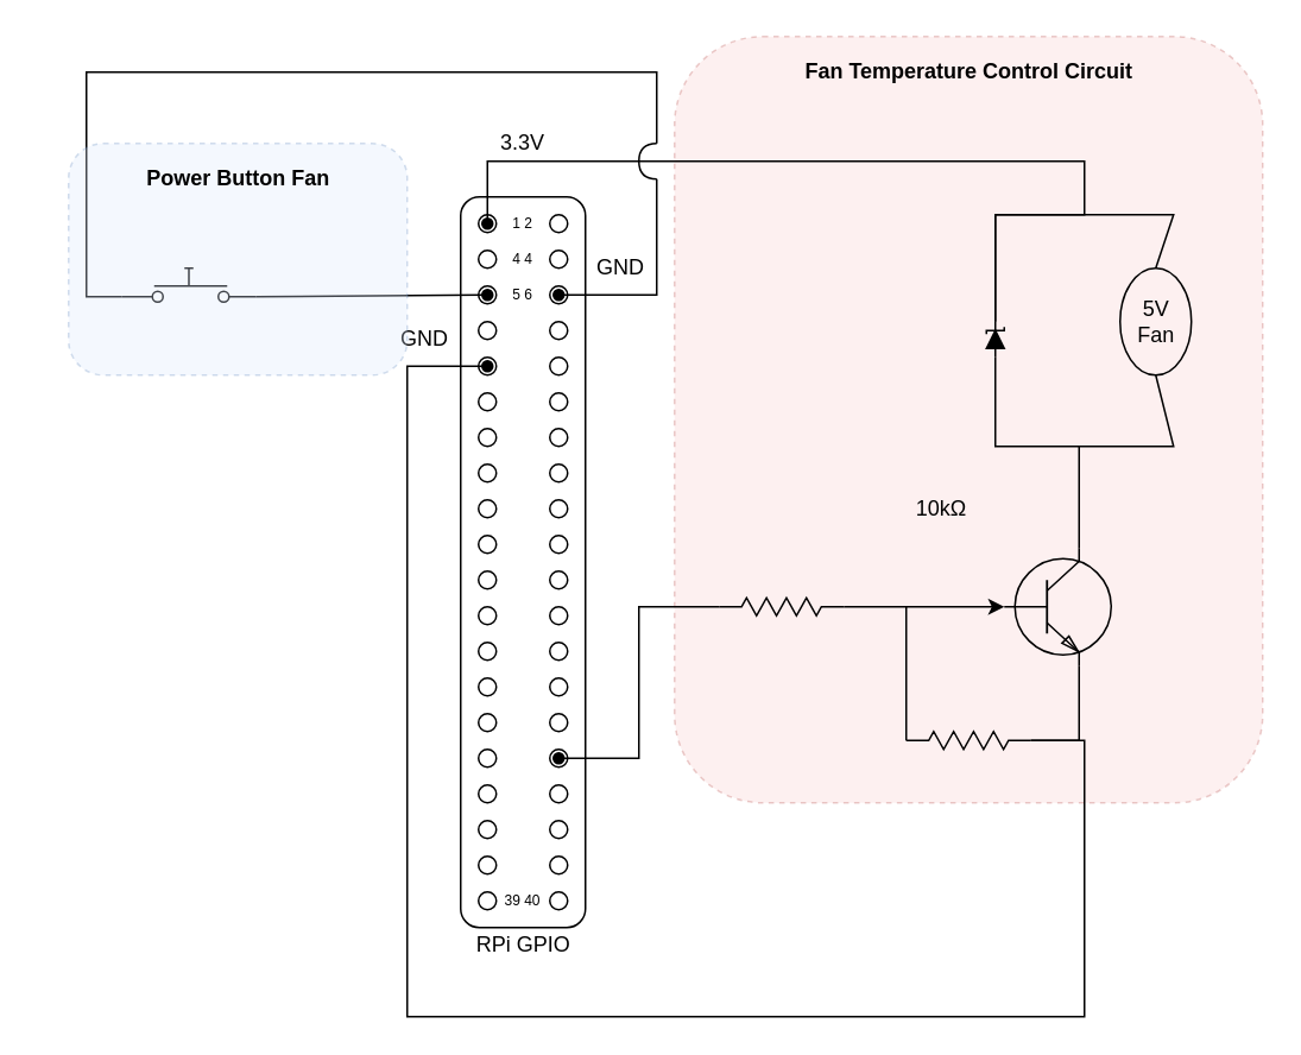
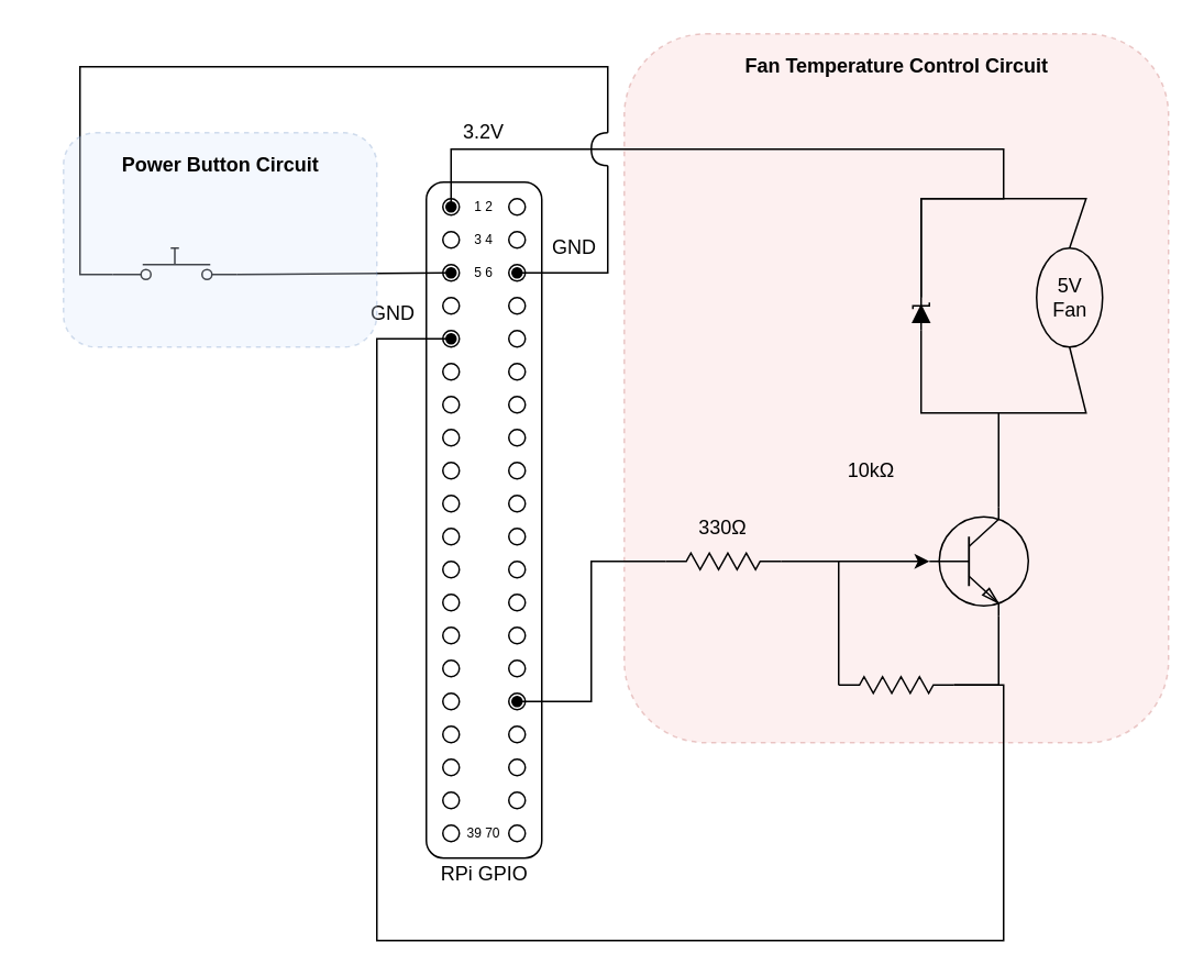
  <mxCell id="0" />
  <mxCell id="1" parent="0" />
  <mxCell id="2" value="" style="rounded=1;whiteSpace=wrap;html=1;dashed=1;opacity=30;fillColor=#f8cecc;strokeColor=#b85450;" vertex="1" parent="1"><mxGeometry x="378" y="20" width="330" height="430" as="geometry" /></mxCell>
  <mxCell id="3" style="edgeStyle=none;rounded=0;orthogonalLoop=1;jettySize=auto;html=1;exitX=0.5;exitY=0;exitDx=0;exitDy=0;entryX=1;entryY=0.5;entryDx=0;entryDy=0;entryPerimeter=0;endArrow=none;endFill=0;" parent="1" source="5" target="12" edge="1"><mxGeometry relative="1" as="geometry"><mxPoint x="658" y="120" as="targetPoint" /><Array as="points"><mxPoint x="658" y="120" /><mxPoint x="558" y="120" /></Array></mxGeometry></mxCell>
  <mxCell id="4" style="edgeStyle=none;rounded=0;orthogonalLoop=1;jettySize=auto;html=1;exitX=0.5;exitY=1;exitDx=0;exitDy=0;endArrow=none;endFill=0;entryX=0;entryY=0.5;entryDx=0;entryDy=0;entryPerimeter=0;" parent="1" source="5" target="12" edge="1"><mxGeometry relative="1" as="geometry"><mxPoint x="658" y="250" as="targetPoint" /><Array as="points"><mxPoint x="658" y="250" /><mxPoint x="558" y="250" /></Array></mxGeometry></mxCell>
  <mxCell id="5" value="&lt;div style=&quot;font-size: 12px&quot;&gt;&lt;font style=&quot;font-size: 12px&quot;&gt;5V&lt;/font&gt;&lt;/div&gt;&lt;div style=&quot;font-size: 12px&quot;&gt;&lt;font style=&quot;font-size: 12px&quot;&gt;Fan&lt;/font&gt;&lt;br&gt;&lt;/div&gt;" style="verticalLabelPosition=middle;shadow=0;dashed=0;align=center;html=1;verticalAlign=middle;strokeWidth=1;shape=ellipse;aspect=fixed;fontSize=35;fillColor=none;" parent="1" vertex="1"><mxGeometry x="628" y="150" width="40" height="60" as="geometry" /></mxCell>
  <mxCell id="6" style="edgeStyle=none;rounded=0;orthogonalLoop=1;jettySize=auto;html=1;exitX=0.7;exitY=0;exitDx=0;exitDy=0;exitPerimeter=0;endArrow=none;endFill=0;" parent="1" source="8" edge="1"><mxGeometry relative="1" as="geometry"><mxPoint x="605" y="250" as="targetPoint" /></mxGeometry></mxCell>
  <mxCell id="7" style="edgeStyle=none;rounded=0;orthogonalLoop=1;jettySize=auto;html=1;exitX=0.7;exitY=1;exitDx=0;exitDy=0;exitPerimeter=0;endArrow=none;endFill=0;entryX=1;entryY=0.5;entryDx=0;entryDy=0;entryPerimeter=0;" parent="1" source="8" target="14" edge="1"><mxGeometry relative="1" as="geometry"><mxPoint x="605" y="480" as="targetPoint" /><Array as="points"><mxPoint x="605" y="415" /></Array></mxGeometry></mxCell>
  <mxCell id="8" value="" style="verticalLabelPosition=bottom;shadow=0;dashed=0;align=center;html=1;verticalAlign=top;shape=mxgraph.electrical.transistors.npn_transistor_1;fillColor=none;" parent="1" vertex="1"><mxGeometry x="563" y="290" width="60" height="100" as="geometry" /></mxCell>
  <mxCell id="9" style="edgeStyle=orthogonalEdgeStyle;rounded=0;orthogonalLoop=1;jettySize=auto;html=1;entryX=0;entryY=0.5;entryDx=0;entryDy=0;entryPerimeter=0;" parent="1" source="10" target="8" edge="1"><mxGeometry relative="1" as="geometry" /></mxCell>
  <mxCell id="10" value="" style="pointerEvents=1;verticalLabelPosition=bottom;shadow=0;dashed=0;align=center;html=1;verticalAlign=top;shape=mxgraph.electrical.resistors.resistor_2;" parent="1" vertex="1"><mxGeometry x="403" y="335" width="70" height="10" as="geometry" /></mxCell>
+ <mxCell id="11" value="330&lt;font size=&quot;1&quot;&gt;&lt;span style=&quot;font-weight: normal&quot;&gt;&lt;font style=&quot;font-size: 12px&quot;&gt;Ω&lt;/font&gt;&lt;/span&gt;&lt;/font&gt;" style="text;html=1;strokeColor=none;fillColor=none;align=center;verticalAlign=middle;whiteSpace=wrap;rounded=0;" parent="1" vertex="1"><mxGeometry x="418" y="310" width="40" height="20" as="geometry" /></mxCell>
  <mxCell id="12" value="" style="pointerEvents=1;fillColor=#000000;verticalLabelPosition=bottom;shadow=0;dashed=0;align=center;html=1;verticalAlign=top;shape=mxgraph.electrical.diodes.zener_diode_1;rotation=-90;" parent="1" vertex="1"><mxGeometry x="548" y="185" width="20" height="10" as="geometry" /></mxCell>
  <mxCell id="13" style="edgeStyle=none;rounded=0;orthogonalLoop=1;jettySize=auto;html=1;endArrow=none;endFill=0;exitX=0;exitY=0.5;exitDx=0;exitDy=0;exitPerimeter=0;" parent="1" source="14" edge="1"><mxGeometry relative="1" as="geometry"><mxPoint x="508" y="340" as="targetPoint" /><mxPoint x="478" y="415" as="sourcePoint" /></mxGeometry></mxCell>
  <mxCell id="14" value="" style="pointerEvents=1;verticalLabelPosition=bottom;shadow=0;dashed=0;align=center;html=1;verticalAlign=top;shape=mxgraph.electrical.resistors.resistor_2;" parent="1" vertex="1"><mxGeometry x="508" y="410" width="70" height="10" as="geometry" /></mxCell>
  <mxCell id="15" value="" style="rounded=1;whiteSpace=wrap;html=1;" vertex="1" parent="1"><mxGeometry x="258" y="110" width="70" height="410" as="geometry" /></mxCell>
  <mxCell id="16" value="" style="ellipse;whiteSpace=wrap;html=1;aspect=fixed;" vertex="1" parent="1"><mxGeometry x="268" y="120" width="10" height="10" as="geometry" /></mxCell>
  <mxCell id="17" value="" style="ellipse;whiteSpace=wrap;html=1;aspect=fixed;" vertex="1" parent="1"><mxGeometry x="308" y="120" width="10" height="10" as="geometry" /></mxCell>
  <mxCell id="18" value="" style="ellipse;whiteSpace=wrap;html=1;aspect=fixed;" vertex="1" parent="1"><mxGeometry x="268" y="140" width="10" height="10" as="geometry" /></mxCell>
  <mxCell id="19" value="" style="ellipse;whiteSpace=wrap;html=1;aspect=fixed;" vertex="1" parent="1"><mxGeometry x="308" y="140" width="10" height="10" as="geometry" /></mxCell>
  <mxCell id="20" value="" style="ellipse;whiteSpace=wrap;html=1;aspect=fixed;" vertex="1" parent="1"><mxGeometry x="268" y="160" width="10" height="10" as="geometry" /></mxCell>
  <mxCell id="21" value="" style="ellipse;whiteSpace=wrap;html=1;aspect=fixed;" vertex="1" parent="1"><mxGeometry x="308" y="160" width="10" height="10" as="geometry" /></mxCell>
  <mxCell id="22" value="" style="ellipse;whiteSpace=wrap;html=1;aspect=fixed;" vertex="1" parent="1"><mxGeometry x="268" y="180" width="10" height="10" as="geometry" /></mxCell>
  <mxCell id="23" value="" style="ellipse;whiteSpace=wrap;html=1;aspect=fixed;" vertex="1" parent="1"><mxGeometry x="308" y="180" width="10" height="10" as="geometry" /></mxCell>
  <mxCell id="24" value="" style="ellipse;whiteSpace=wrap;html=1;aspect=fixed;" vertex="1" parent="1"><mxGeometry x="268" y="200" width="10" height="10" as="geometry" /></mxCell>
  <mxCell id="25" value="" style="ellipse;whiteSpace=wrap;html=1;aspect=fixed;" vertex="1" parent="1"><mxGeometry x="308" y="200" width="10" height="10" as="geometry" /></mxCell>
  <mxCell id="26" value="" style="ellipse;whiteSpace=wrap;html=1;aspect=fixed;" vertex="1" parent="1"><mxGeometry x="268" y="220" width="10" height="10" as="geometry" /></mxCell>
  <mxCell id="27" value="" style="ellipse;whiteSpace=wrap;html=1;aspect=fixed;" vertex="1" parent="1"><mxGeometry x="308" y="220" width="10" height="10" as="geometry" /></mxCell>
  <mxCell id="28" value="" style="ellipse;whiteSpace=wrap;html=1;aspect=fixed;" vertex="1" parent="1"><mxGeometry x="268" y="240" width="10" height="10" as="geometry" /></mxCell>
  <mxCell id="29" value="" style="ellipse;whiteSpace=wrap;html=1;aspect=fixed;" vertex="1" parent="1"><mxGeometry x="308" y="240" width="10" height="10" as="geometry" /></mxCell>
  <mxCell id="30" value="" style="ellipse;whiteSpace=wrap;html=1;aspect=fixed;" vertex="1" parent="1"><mxGeometry x="268" y="260" width="10" height="10" as="geometry" /></mxCell>
  <mxCell id="31" value="" style="ellipse;whiteSpace=wrap;html=1;aspect=fixed;" vertex="1" parent="1"><mxGeometry x="308" y="260" width="10" height="10" as="geometry" /></mxCell>
  <mxCell id="32" value="" style="ellipse;whiteSpace=wrap;html=1;aspect=fixed;" vertex="1" parent="1"><mxGeometry x="268" y="280" width="10" height="10" as="geometry" /></mxCell>
  <mxCell id="33" value="" style="ellipse;whiteSpace=wrap;html=1;aspect=fixed;" vertex="1" parent="1"><mxGeometry x="308" y="280" width="10" height="10" as="geometry" /></mxCell>
  <mxCell id="34" value="" style="ellipse;whiteSpace=wrap;html=1;aspect=fixed;" vertex="1" parent="1"><mxGeometry x="268" y="300" width="10" height="10" as="geometry" /></mxCell>
  <mxCell id="35" value="" style="ellipse;whiteSpace=wrap;html=1;aspect=fixed;" vertex="1" parent="1"><mxGeometry x="308" y="300" width="10" height="10" as="geometry" /></mxCell>
  <mxCell id="36" value="" style="ellipse;whiteSpace=wrap;html=1;aspect=fixed;" vertex="1" parent="1"><mxGeometry x="268" y="320" width="10" height="10" as="geometry" /></mxCell>
  <mxCell id="37" value="" style="ellipse;whiteSpace=wrap;html=1;aspect=fixed;" vertex="1" parent="1"><mxGeometry x="308" y="320" width="10" height="10" as="geometry" /></mxCell>
  <mxCell id="38" value="" style="ellipse;whiteSpace=wrap;html=1;aspect=fixed;" vertex="1" parent="1"><mxGeometry x="268" y="340" width="10" height="10" as="geometry" /></mxCell>
  <mxCell id="39" value="" style="ellipse;whiteSpace=wrap;html=1;aspect=fixed;" vertex="1" parent="1"><mxGeometry x="308" y="340" width="10" height="10" as="geometry" /></mxCell>
  <mxCell id="40" value="" style="ellipse;whiteSpace=wrap;html=1;aspect=fixed;" vertex="1" parent="1"><mxGeometry x="268" y="360" width="10" height="10" as="geometry" /></mxCell>
  <mxCell id="41" value="" style="ellipse;whiteSpace=wrap;html=1;aspect=fixed;" vertex="1" parent="1"><mxGeometry x="308" y="360" width="10" height="10" as="geometry" /></mxCell>
  <mxCell id="42" value="" style="ellipse;whiteSpace=wrap;html=1;aspect=fixed;" vertex="1" parent="1"><mxGeometry x="268" y="380" width="10" height="10" as="geometry" /></mxCell>
  <mxCell id="43" value="" style="ellipse;whiteSpace=wrap;html=1;aspect=fixed;" vertex="1" parent="1"><mxGeometry x="308" y="380" width="10" height="10" as="geometry" /></mxCell>
  <mxCell id="44" value="" style="ellipse;whiteSpace=wrap;html=1;aspect=fixed;" vertex="1" parent="1"><mxGeometry x="268" y="400" width="10" height="10" as="geometry" /></mxCell>
  <mxCell id="45" value="" style="ellipse;whiteSpace=wrap;html=1;aspect=fixed;" vertex="1" parent="1"><mxGeometry x="308" y="400" width="10" height="10" as="geometry" /></mxCell>
  <mxCell id="46" value="" style="ellipse;whiteSpace=wrap;html=1;aspect=fixed;" vertex="1" parent="1"><mxGeometry x="268" y="420" width="10" height="10" as="geometry" /></mxCell>
  <mxCell id="47" value="" style="ellipse;whiteSpace=wrap;html=1;aspect=fixed;" vertex="1" parent="1"><mxGeometry x="308" y="420" width="10" height="10" as="geometry" /></mxCell>
  <mxCell id="48" value="" style="ellipse;whiteSpace=wrap;html=1;aspect=fixed;" vertex="1" parent="1"><mxGeometry x="268" y="440" width="10" height="10" as="geometry" /></mxCell>
  <mxCell id="49" value="" style="ellipse;whiteSpace=wrap;html=1;aspect=fixed;" vertex="1" parent="1"><mxGeometry x="308" y="440" width="10" height="10" as="geometry" /></mxCell>
  <mxCell id="50" value="" style="ellipse;whiteSpace=wrap;html=1;aspect=fixed;" vertex="1" parent="1"><mxGeometry x="268" y="460" width="10" height="10" as="geometry" /></mxCell>
  <mxCell id="51" value="" style="ellipse;whiteSpace=wrap;html=1;aspect=fixed;" vertex="1" parent="1"><mxGeometry x="308" y="460" width="10" height="10" as="geometry" /></mxCell>
  <mxCell id="52" value="" style="ellipse;whiteSpace=wrap;html=1;aspect=fixed;" vertex="1" parent="1"><mxGeometry x="268" y="480" width="10" height="10" as="geometry" /></mxCell>
  <mxCell id="53" value="" style="ellipse;whiteSpace=wrap;html=1;aspect=fixed;" vertex="1" parent="1"><mxGeometry x="308" y="480" width="10" height="10" as="geometry" /></mxCell>
  <mxCell id="54" value="" style="ellipse;whiteSpace=wrap;html=1;aspect=fixed;" vertex="1" parent="1"><mxGeometry x="268" y="500" width="10" height="10" as="geometry" /></mxCell>
  <mxCell id="55" value="" style="ellipse;whiteSpace=wrap;html=1;aspect=fixed;" vertex="1" parent="1"><mxGeometry x="308" y="500" width="10" height="10" as="geometry" /></mxCell>
  <mxCell id="56" style="edgeStyle=none;rounded=0;orthogonalLoop=1;jettySize=auto;html=1;exitX=1;exitY=0.5;exitDx=0;exitDy=0;entryX=1;entryY=0.5;entryDx=0;entryDy=0;endArrow=none;endFill=0;" edge="1" parent="1" target="17"><mxGeometry relative="1" as="geometry"><mxPoint x="318" y="125" as="sourcePoint" /></mxGeometry></mxCell>
  <mxCell id="57" value="&lt;div style=&quot;font-size: 8px&quot; align=&quot;center&quot;&gt;&lt;font style=&quot;font-size: 8px&quot;&gt;1 2&lt;/font&gt;&lt;/div&gt;" style="text;html=1;strokeColor=none;fillColor=none;align=center;verticalAlign=middle;whiteSpace=wrap;rounded=0;" vertex="1" parent="1"><mxGeometry x="273" y="115" width="40" height="20" as="geometry" /></mxCell>
- <mxCell id="58" value="&lt;div style=&quot;font-size: 8px&quot; align=&quot;center&quot;&gt;&lt;font style=&quot;font-size: 8px&quot;&gt;4 4&lt;br&gt;&lt;/font&gt;&lt;/div&gt;" style="text;html=1;strokeColor=none;fillColor=none;align=center;verticalAlign=middle;whiteSpace=wrap;rounded=0;" vertex="1" parent="1"><mxGeometry x="273" y="135" width="40" height="20" as="geometry" /></mxCell>
- <mxCell id="59" value="&lt;div style=&quot;font-size: 8px&quot; align=&quot;center&quot;&gt;&lt;font style=&quot;font-size: 8px&quot;&gt;39 40&lt;br&gt;&lt;/font&gt;&lt;/div&gt;" style="text;html=1;strokeColor=none;fillColor=none;align=center;verticalAlign=middle;whiteSpace=wrap;rounded=0;" vertex="1" parent="1"><mxGeometry x="273" y="495" width="40" height="20" as="geometry" /></mxCell>
+ <mxCell id="58" value="&lt;div style=&quot;font-size: 8px&quot; align=&quot;center&quot;&gt;&lt;font style=&quot;font-size: 8px&quot;&gt;3 4&lt;br&gt;&lt;/font&gt;&lt;/div&gt;" style="text;html=1;strokeColor=none;fillColor=none;align=center;verticalAlign=middle;whiteSpace=wrap;rounded=0;" vertex="1" parent="1"><mxGeometry x="273" y="135" width="40" height="20" as="geometry" /></mxCell>
+ <mxCell id="59" value="&lt;div style=&quot;font-size: 8px&quot; align=&quot;center&quot;&gt;&lt;font style=&quot;font-size: 8px&quot;&gt;39 70&lt;br&gt;&lt;/font&gt;&lt;/div&gt;" style="text;html=1;strokeColor=none;fillColor=none;align=center;verticalAlign=middle;whiteSpace=wrap;rounded=0;" vertex="1" parent="1"><mxGeometry x="273" y="495" width="40" height="20" as="geometry" /></mxCell>
  <mxCell id="60" style="edgeStyle=none;rounded=0;orthogonalLoop=1;jettySize=auto;html=1;exitX=1;exitY=0.5;exitDx=0;exitDy=0;exitPerimeter=0;entryX=0;entryY=0.5;entryDx=0;entryDy=0;endArrow=oval;endFill=1;strokeWidth=1;startSize=8;" edge="1" parent="1" source="12" target="57"><mxGeometry relative="1" as="geometry"><Array as="points"><mxPoint x="558" y="120" /><mxPoint x="608" y="120" /><mxPoint x="608" y="90" /><mxPoint x="273" y="90" /></Array></mxGeometry></mxCell>
  <mxCell id="61" style="edgeStyle=none;rounded=0;orthogonalLoop=1;jettySize=auto;html=1;exitX=1;exitY=0.5;exitDx=0;exitDy=0;exitPerimeter=0;startSize=8;endArrow=oval;endFill=1;strokeWidth=1;" edge="1" parent="1" source="14"><mxGeometry relative="1" as="geometry"><mxPoint x="273" y="205" as="targetPoint" /><Array as="points"><mxPoint x="608" y="415" /><mxPoint x="608" y="570" /><mxPoint x="228" y="570" /><mxPoint x="228" y="205" /></Array></mxGeometry></mxCell>
  <mxCell id="62" value="GND" style="text;html=1;strokeColor=none;fillColor=none;align=center;verticalAlign=middle;whiteSpace=wrap;rounded=0;" vertex="1" parent="1"><mxGeometry x="218" y="180" width="40" height="20" as="geometry" /></mxCell>
- <mxCell id="63" value="3.3V" style="text;html=1;strokeColor=none;fillColor=none;align=center;verticalAlign=middle;whiteSpace=wrap;rounded=0;" vertex="1" parent="1"><mxGeometry x="273" y="70" width="40" height="20" as="geometry" /></mxCell>
+ <mxCell id="63" value="3.2V" style="text;html=1;strokeColor=none;fillColor=none;align=center;verticalAlign=middle;whiteSpace=wrap;rounded=0;" vertex="1" parent="1"><mxGeometry x="273" y="70" width="40" height="20" as="geometry" /></mxCell>
  <mxCell id="64" value="10k&lt;font size=&quot;1&quot;&gt;&lt;span style=&quot;font-weight: normal&quot;&gt;&lt;font style=&quot;font-size: 12px&quot;&gt;Ω&lt;/font&gt;&lt;/span&gt;&lt;/font&gt;" style="text;html=1;strokeColor=none;fillColor=none;align=center;verticalAlign=middle;whiteSpace=wrap;rounded=0;" vertex="1" parent="1"><mxGeometry x="508" y="275" width="40" height="20" as="geometry" /></mxCell>
  <mxCell id="65" style="edgeStyle=none;rounded=0;orthogonalLoop=1;jettySize=auto;html=1;exitX=0;exitY=0.5;exitDx=0;exitDy=0;exitPerimeter=0;startSize=8;endArrow=oval;endFill=1;strokeWidth=1;" edge="1" parent="1" source="10"><mxGeometry relative="1" as="geometry"><mxPoint x="313" y="425" as="targetPoint" /><Array as="points"><mxPoint x="358" y="340" /><mxPoint x="358" y="425" /></Array></mxGeometry></mxCell>
  <mxCell id="66" value="RPi GPIO" style="text;html=1;strokeColor=none;fillColor=none;align=center;verticalAlign=middle;whiteSpace=wrap;rounded=0;" vertex="1" parent="1"><mxGeometry x="260.5" y="520" width="65" height="20" as="geometry" /></mxCell>
  <mxCell id="67" style="edgeStyle=none;rounded=0;orthogonalLoop=1;jettySize=auto;html=1;exitX=0;exitY=0.84;exitDx=0;exitDy=0;exitPerimeter=0;startSize=8;endArrow=none;endFill=0;strokeWidth=1;" edge="1" parent="1" source="69"><mxGeometry relative="1" as="geometry"><mxPoint x="368" y="80" as="targetPoint" /><Array as="points"><mxPoint x="48" y="166" /><mxPoint x="48" y="40" /><mxPoint x="368" y="40" /></Array></mxGeometry></mxCell>
  <mxCell id="68" style="edgeStyle=none;rounded=0;orthogonalLoop=1;jettySize=auto;html=1;exitX=1;exitY=0.84;exitDx=0;exitDy=0;exitPerimeter=0;entryX=0;entryY=0.5;entryDx=0;entryDy=0;startArrow=none;startFill=0;startSize=8;endArrow=oval;endFill=1;strokeWidth=1;" edge="1" parent="1" source="69" target="71"><mxGeometry relative="1" as="geometry" /></mxCell>
  <mxCell id="69" value="" style="pointerEvents=1;verticalLabelPosition=bottom;shadow=0;dashed=0;align=center;html=1;verticalAlign=top;shape=mxgraph.electrical.electro-mechanical.push_switch_no;" vertex="1" parent="1"><mxGeometry x="68" y="150" width="75" height="19" as="geometry" /></mxCell>
  <mxCell id="70" value="" style="curved=1;endArrow=none;html=1;strokeWidth=1;endFill=0;" edge="1" parent="1"><mxGeometry width="50" height="50" relative="1" as="geometry"><mxPoint x="368" y="100" as="sourcePoint" /><mxPoint x="368" y="80" as="targetPoint" /><Array as="points"><mxPoint x="358" y="100" /><mxPoint x="358" y="80" /></Array></mxGeometry></mxCell>
  <mxCell id="71" value="&lt;div style=&quot;font-size: 8px&quot; align=&quot;center&quot;&gt;&lt;font style=&quot;font-size: 8px&quot;&gt;5 6&lt;br&gt;&lt;/font&gt;&lt;/div&gt;" style="text;html=1;strokeColor=none;fillColor=none;align=center;verticalAlign=middle;whiteSpace=wrap;rounded=0;" vertex="1" parent="1"><mxGeometry x="273" y="155" width="40" height="20" as="geometry" /></mxCell>
  <mxCell id="72" value="GND" style="text;html=1;strokeColor=none;fillColor=none;align=center;verticalAlign=middle;whiteSpace=wrap;rounded=0;" vertex="1" parent="1"><mxGeometry x="328" y="140" width="40" height="20" as="geometry" /></mxCell>
  <mxCell id="73" value="" style="endArrow=oval;html=1;strokeWidth=1;endFill=1;entryX=1;entryY=0.5;entryDx=0;entryDy=0;rounded=0;" edge="1" parent="1" target="71"><mxGeometry width="50" height="50" relative="1" as="geometry"><mxPoint x="368" y="100" as="sourcePoint" /><mxPoint x="378" y="260" as="targetPoint" /><Array as="points"><mxPoint x="368" y="165" /></Array></mxGeometry></mxCell>
  <mxCell id="74" value="" style="rounded=1;whiteSpace=wrap;html=1;dashed=1;opacity=30;fillColor=#dae8fc;strokeColor=#6c8ebf;" vertex="1" parent="1"><mxGeometry y="80" width="190" height="130" as="geometry" x="38" /></mxCell>
  <mxCell id="75" value="&lt;b&gt;Fan Temperature Control Circuit&lt;/b&gt;" style="text;html=1;strokeColor=none;fillColor=none;align=center;verticalAlign=middle;whiteSpace=wrap;rounded=0;" vertex="1" parent="1"><mxGeometry x="430.5" y="30" width="225" height="20" as="geometry" /></mxCell>
- <mxCell id="76" value="&lt;b&gt;Power Button Fan&lt;br&gt;&lt;/b&gt;" style="text;html=1;strokeColor=none;fillColor=none;align=center;verticalAlign=middle;whiteSpace=wrap;rounded=0;" vertex="1" parent="1"><mxGeometry x="20.5" y="90" width="225" height="20" as="geometry" /></mxCell>
+ <mxCell id="76" value="&lt;b&gt;Power Button Circuit&lt;br&gt;&lt;/b&gt;" style="text;html=1;strokeColor=none;fillColor=none;align=center;verticalAlign=middle;whiteSpace=wrap;rounded=0;" vertex="1" parent="1"><mxGeometry x="20.5" y="90" width="225" height="20" as="geometry" /></mxCell>
